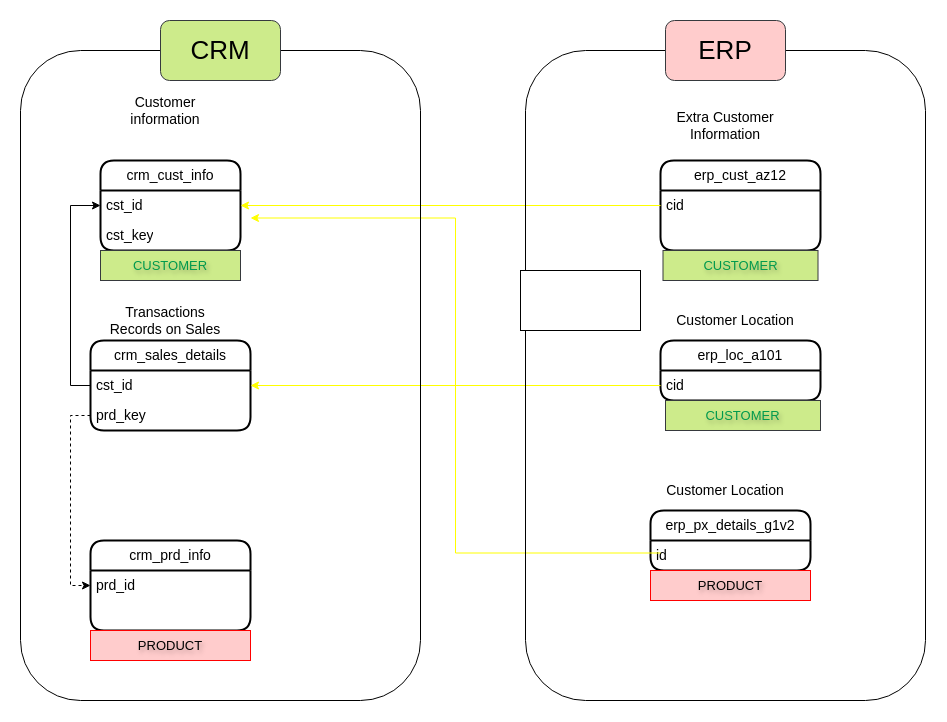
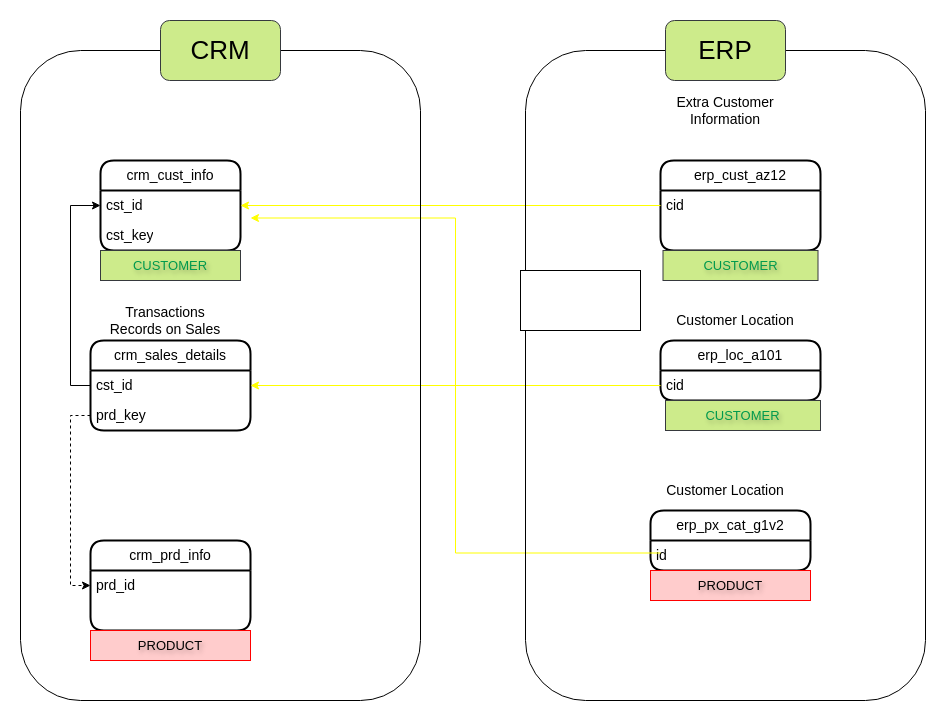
  <mxCell id="0" />
  <mxCell id="1" parent="0" />
  <mxCell id="2" value="crm_cust_info" style="swimlane;fontStyle=0;childLayout=stackLayout;horizontal=1;startSize=30;horizontalStack=0;resizeParent=1;resizeParentMax=0;resizeLast=0;collapsible=1;marginBottom=0;whiteSpace=wrap;html=1;strokeWidth=2;rounded=1;swimlaneLine=1;glass=0;shadow=0;fontSize=14;labelBackgroundColor=default;" vertex="1" parent="1"><mxGeometry x="100" y="160" width="140" height="90" as="geometry" /></mxCell>
  <mxCell id="3" value="cst_id" style="text;align=left;verticalAlign=middle;spacingLeft=4;spacingRight=4;overflow=hidden;points=[[0,0.5],[1,0.5]];portConstraint=eastwest;rotatable=0;whiteSpace=wrap;html=1;fontSize=14;labelBackgroundColor=default;" vertex="1" parent="2"><mxGeometry y="30" width="140" height="30" as="geometry" /></mxCell>
  <mxCell id="4" value="cst_key" style="text;align=left;verticalAlign=middle;spacingLeft=4;spacingRight=4;overflow=hidden;points=[[0,0.5],[1,0.5]];portConstraint=eastwest;rotatable=0;whiteSpace=wrap;html=1;fontSize=14;labelBackgroundColor=default;" vertex="1" parent="2"><mxGeometry y="60" width="140" height="30" as="geometry" /></mxCell>
  <mxCell id="5" value="crm_prd_info" style="swimlane;fontStyle=0;childLayout=stackLayout;horizontal=1;startSize=30;horizontalStack=0;resizeParent=1;resizeParentMax=0;resizeLast=0;collapsible=1;marginBottom=0;whiteSpace=wrap;html=1;strokeWidth=2;rounded=1;swimlaneLine=1;glass=0;shadow=0;fontSize=14;labelBackgroundColor=default;" vertex="1" parent="1"><mxGeometry x="90" y="540" width="160" height="90" as="geometry" /></mxCell>
  <mxCell id="6" value="prd_id" style="text;align=left;verticalAlign=middle;spacingLeft=4;spacingRight=4;overflow=hidden;points=[[0,0.5],[1,0.5]];portConstraint=eastwest;rotatable=0;whiteSpace=wrap;html=1;fontSize=14;labelBackgroundColor=default;" vertex="1" parent="5"><mxGeometry y="30" width="160" height="30" as="geometry" /></mxCell>
  <mxCell id="7" style="text;align=left;verticalAlign=middle;spacingLeft=4;spacingRight=4;overflow=hidden;points=[[0,0.5],[1,0.5]];portConstraint=eastwest;rotatable=0;whiteSpace=wrap;html=1;fontSize=14;labelBackgroundColor=default;" vertex="1" parent="5"><mxGeometry y="60" width="160" height="30" as="geometry" /></mxCell>
- <mxCell id="8" value="Customer information" style="text;html=1;align=center;verticalAlign=middle;whiteSpace=wrap;rounded=0;fontSize=14;" vertex="1" parent="1"><mxGeometry x="100" y="90" width="130" height="40" as="geometry" /></mxCell>
  <mxCell id="9" value="crm_sales_details" style="swimlane;fontStyle=0;childLayout=stackLayout;horizontal=1;startSize=30;horizontalStack=0;resizeParent=1;resizeParentMax=0;resizeLast=0;collapsible=1;marginBottom=0;whiteSpace=wrap;html=1;strokeWidth=2;rounded=1;swimlaneLine=1;glass=0;shadow=0;fontSize=14;labelBackgroundColor=default;" vertex="1" parent="1"><mxGeometry x="90" y="340" width="160" height="90" as="geometry" /></mxCell>
  <mxCell id="10" value="cst_id" style="text;align=left;verticalAlign=middle;spacingLeft=4;spacingRight=4;overflow=hidden;points=[[0,0.5],[1,0.5]];portConstraint=eastwest;rotatable=0;whiteSpace=wrap;html=1;fontSize=14;labelBackgroundColor=default;" vertex="1" parent="9"><mxGeometry y="30" width="160" height="30" as="geometry" /></mxCell>
  <mxCell id="11" value="prd_key" style="text;align=left;verticalAlign=middle;spacingLeft=4;spacingRight=4;overflow=hidden;points=[[0,0.5],[1,0.5]];portConstraint=eastwest;rotatable=0;whiteSpace=wrap;html=1;fontSize=14;labelBackgroundColor=default;" vertex="1" parent="9"><mxGeometry y="60" width="160" height="30" as="geometry" /></mxCell>
  <mxCell id="12" value="Transactions Records on Sales" style="text;html=1;align=center;verticalAlign=middle;whiteSpace=wrap;rounded=0;fontSize=14;" vertex="1" parent="1"><mxGeometry x="100" y="300" width="130" height="40" as="geometry" /></mxCell>
  <mxCell id="13" value="erp_cust_az12" style="swimlane;fontStyle=0;childLayout=stackLayout;horizontal=1;startSize=30;horizontalStack=0;resizeParent=1;resizeParentMax=0;resizeLast=0;collapsible=1;marginBottom=0;whiteSpace=wrap;html=1;strokeWidth=2;rounded=1;swimlaneLine=1;glass=0;shadow=0;fontSize=14;labelBackgroundColor=default;" vertex="1" parent="1"><mxGeometry x="660" y="160" width="160" height="90" as="geometry" /></mxCell>
  <mxCell id="14" value="cid" style="text;align=left;verticalAlign=middle;spacingLeft=4;spacingRight=4;overflow=hidden;points=[[0,0.5],[1,0.5]];portConstraint=eastwest;rotatable=0;whiteSpace=wrap;html=1;fontSize=14;labelBackgroundColor=default;" vertex="1" parent="13"><mxGeometry y="30" width="160" height="30" as="geometry" /></mxCell>
  <mxCell id="15" style="text;align=left;verticalAlign=middle;spacingLeft=4;spacingRight=4;overflow=hidden;points=[[0,0.5],[1,0.5]];portConstraint=eastwest;rotatable=0;whiteSpace=wrap;html=1;fontSize=14;labelBackgroundColor=default;" vertex="1" parent="13"><mxGeometry y="60" width="160" height="30" as="geometry" /></mxCell>
- <mxCell id="16" value="Extra Customer Information" style="text;html=1;align=center;verticalAlign=middle;whiteSpace=wrap;rounded=0;fontSize=14;" vertex="1" parent="1"><mxGeometry x="660" y="105" width="130" height="40" as="geometry" /></mxCell>
+ <mxCell id="16" value="Extra Customer Information" style="text;html=1;align=center;verticalAlign=middle;whiteSpace=wrap;rounded=0;fontSize=14;" vertex="1" parent="1"><mxGeometry x="660" y="90" width="130" height="40" as="geometry" /></mxCell>
  <mxCell id="17" value="erp_loc_a101" style="swimlane;fontStyle=0;childLayout=stackLayout;horizontal=1;startSize=30;horizontalStack=0;resizeParent=1;resizeParentMax=0;resizeLast=0;collapsible=1;marginBottom=0;whiteSpace=wrap;html=1;strokeWidth=2;rounded=1;swimlaneLine=1;glass=0;shadow=0;fontSize=14;labelBackgroundColor=default;" vertex="1" parent="1"><mxGeometry x="660" y="340" width="160" height="60" as="geometry" /></mxCell>
  <mxCell id="18" value="cid" style="text;align=left;verticalAlign=middle;spacingLeft=4;spacingRight=4;overflow=hidden;points=[[0,0.5],[1,0.5]];portConstraint=eastwest;rotatable=0;whiteSpace=wrap;html=1;fontSize=14;labelBackgroundColor=default;" vertex="1" parent="17"><mxGeometry y="30" width="160" height="30" as="geometry" /></mxCell>
  <mxCell id="19" value="Customer Location" style="text;html=1;align=center;verticalAlign=middle;whiteSpace=wrap;rounded=0;fontSize=14;" vertex="1" parent="1"><mxGeometry x="670" y="300" width="130" height="40" as="geometry" /></mxCell>
- <mxCell id="20" value="erp_px_details_g1v2" style="swimlane;fontStyle=0;childLayout=stackLayout;horizontal=1;startSize=30;horizontalStack=0;resizeParent=1;resizeParentMax=0;resizeLast=0;collapsible=1;marginBottom=0;whiteSpace=wrap;html=1;strokeWidth=2;rounded=1;swimlaneLine=1;glass=0;shadow=0;fontSize=14;labelBackgroundColor=default;" vertex="1" parent="1"><mxGeometry x="650" y="510" width="160" height="60" as="geometry" /></mxCell>
+ <mxCell id="20" value="erp_px_cat_g1v2" style="swimlane;fontStyle=0;childLayout=stackLayout;horizontal=1;startSize=30;horizontalStack=0;resizeParent=1;resizeParentMax=0;resizeLast=0;collapsible=1;marginBottom=0;whiteSpace=wrap;html=1;strokeWidth=2;rounded=1;swimlaneLine=1;glass=0;shadow=0;fontSize=14;labelBackgroundColor=default;" vertex="1" parent="1"><mxGeometry x="650" y="510" width="160" height="60" as="geometry" /></mxCell>
  <mxCell id="21" value="id" style="text;align=left;verticalAlign=middle;spacingLeft=4;spacingRight=4;overflow=hidden;points=[[0,0.5],[1,0.5]];portConstraint=eastwest;rotatable=0;whiteSpace=wrap;html=1;fontSize=14;labelBackgroundColor=default;" vertex="1" parent="20"><mxGeometry y="30" width="160" height="30" as="geometry" /></mxCell>
  <mxCell id="22" value="Customer Location" style="text;html=1;align=center;verticalAlign=middle;whiteSpace=wrap;rounded=0;fontSize=14;" vertex="1" parent="1"><mxGeometry x="660" y="470" width="130" height="40" as="geometry" /></mxCell>
  <mxCell id="23" style="edgeStyle=orthogonalEdgeStyle;rounded=0;orthogonalLoop=1;jettySize=auto;html=1;entryX=0;entryY=0.5;entryDx=0;entryDy=0;" edge="1" parent="1" source="10" target="3"><mxGeometry relative="1" as="geometry"><mxPoint x="88" y="210" as="targetPoint" /></mxGeometry></mxCell>
  <mxCell id="24" style="edgeStyle=orthogonalEdgeStyle;rounded=0;orthogonalLoop=1;jettySize=auto;html=1;entryX=0;entryY=0.5;entryDx=0;entryDy=0;dashed=1;" edge="1" parent="1" source="11" target="5"><mxGeometry relative="1" as="geometry" /></mxCell>
  <mxCell id="25" style="edgeStyle=orthogonalEdgeStyle;rounded=0;orthogonalLoop=1;jettySize=auto;html=1;strokeColor=#FFFF00;" edge="1" parent="1" source="18" target="10"><mxGeometry relative="1" as="geometry" /></mxCell>
  <mxCell id="26" style="edgeStyle=orthogonalEdgeStyle;rounded=0;orthogonalLoop=1;jettySize=auto;html=1;strokeColor=#FFFF00;" edge="1" parent="1"><mxGeometry relative="1" as="geometry"><mxPoint x="660" y="552.5" as="sourcePoint" /><mxPoint x="250" y="217.5" as="targetPoint" /><Array as="points"><mxPoint x="455" y="552.5" /><mxPoint x="455" y="217.5" /></Array></mxGeometry></mxCell>
  <mxCell id="27" style="edgeStyle=orthogonalEdgeStyle;rounded=0;orthogonalLoop=1;jettySize=auto;html=1;strokeColor=#FFFF00;" edge="1" parent="1" source="14" target="3"><mxGeometry relative="1" as="geometry" /></mxCell>
  <mxCell id="28" value="" style="rounded=1;whiteSpace=wrap;html=1;fillColor=none;" vertex="1" parent="1"><mxGeometry x="20" y="50" width="400" height="650" as="geometry" /></mxCell>
  <mxCell id="29" value="&lt;font style=&quot;font-size: 26px;&quot;&gt;CRM&lt;/font&gt;" style="rounded=1;whiteSpace=wrap;html=1;fillColor=#cdeb8b;strokeColor=#36393d;" vertex="1" parent="1"><mxGeometry x="160" width="120" height="60" as="geometry" y="20" /></mxCell>
  <mxCell id="30" value="" style="rounded=1;whiteSpace=wrap;html=1;fillColor=none;" vertex="1" parent="1"><mxGeometry x="525" y="50" width="400" height="650" as="geometry" /></mxCell>
- <mxCell id="31" value="&lt;font style=&quot;font-size: 26px;&quot;&gt;ERP&lt;/font&gt;" style="rounded=1;whiteSpace=wrap;html=1;fillColor=#ffcccc;strokeColor=#36393d;" vertex="1" parent="1"><mxGeometry x="665" width="120" height="60" as="geometry" y="20" /></mxCell>
+ <mxCell id="31" value="&lt;font style=&quot;font-size: 26px;&quot;&gt;ERP&lt;/font&gt;" style="rounded=1;whiteSpace=wrap;html=1;fillColor=#cdeb8b;strokeColor=#36393d;" vertex="1" parent="1"><mxGeometry x="665" width="120" height="60" as="geometry" y="20" /></mxCell>
  <mxCell id="32" value="" style="rounded=0;whiteSpace=wrap;html=1;" vertex="1" parent="1"><mxGeometry x="520" y="270" width="120" height="60" as="geometry" /></mxCell>
  <mxCell id="33" value="PRODUCT" style="rounded=0;fillColor=#ffcccc;strokeColor=#FF0000;labelBackgroundColor=none;html=1;whiteSpace=wrap;textShadow=1;fontColor=#000000;fontSize=13;" vertex="1" parent="1"><mxGeometry x="650" y="570" width="160" height="30" as="geometry" /></mxCell>
  <mxCell id="34" value="PRODUCT" style="rounded=0;fillColor=#ffcccc;strokeColor=#FF0000;labelBackgroundColor=none;html=1;whiteSpace=wrap;textShadow=1;fontColor=#000000;fontSize=13;" vertex="1" parent="1"><mxGeometry x="90" y="630" width="160" height="30" as="geometry" /></mxCell>
  <mxCell id="35" value="CUSTOMER" style="rounded=0;fillColor=#cdeb8b;strokeColor=#36393d;labelBackgroundColor=none;html=1;whiteSpace=wrap;textShadow=1;fontSize=13;fontColor=#00994D;" vertex="1" parent="1"><mxGeometry x="100" y="250" width="140" height="30" as="geometry" /></mxCell>
  <mxCell id="36" value="CUSTOMER" style="rounded=0;fillColor=#cdeb8b;strokeColor=#36393d;labelBackgroundColor=none;html=1;whiteSpace=wrap;textShadow=1;fontSize=13;fontColor=#00994D;" vertex="1" parent="1"><mxGeometry x="665" y="400" width="155" height="30" as="geometry" /></mxCell>
  <mxCell id="37" value="CUSTOMER" style="rounded=0;fillColor=#cdeb8b;strokeColor=#36393d;labelBackgroundColor=none;html=1;whiteSpace=wrap;textShadow=1;fontSize=13;fontColor=#00994D;" vertex="1" parent="1"><mxGeometry x="662.5" y="250" width="155" height="30" as="geometry" /></mxCell>
